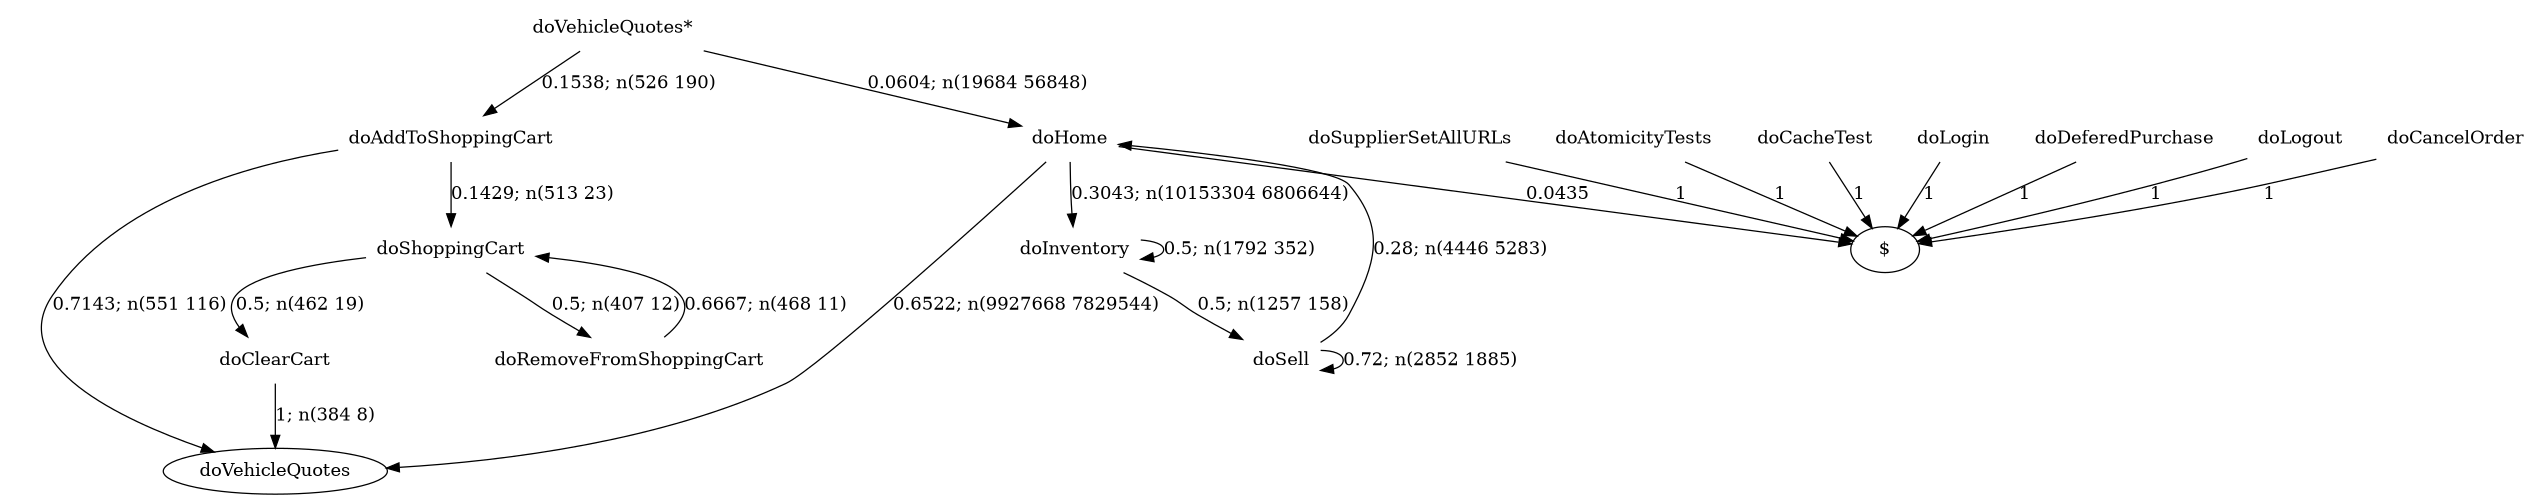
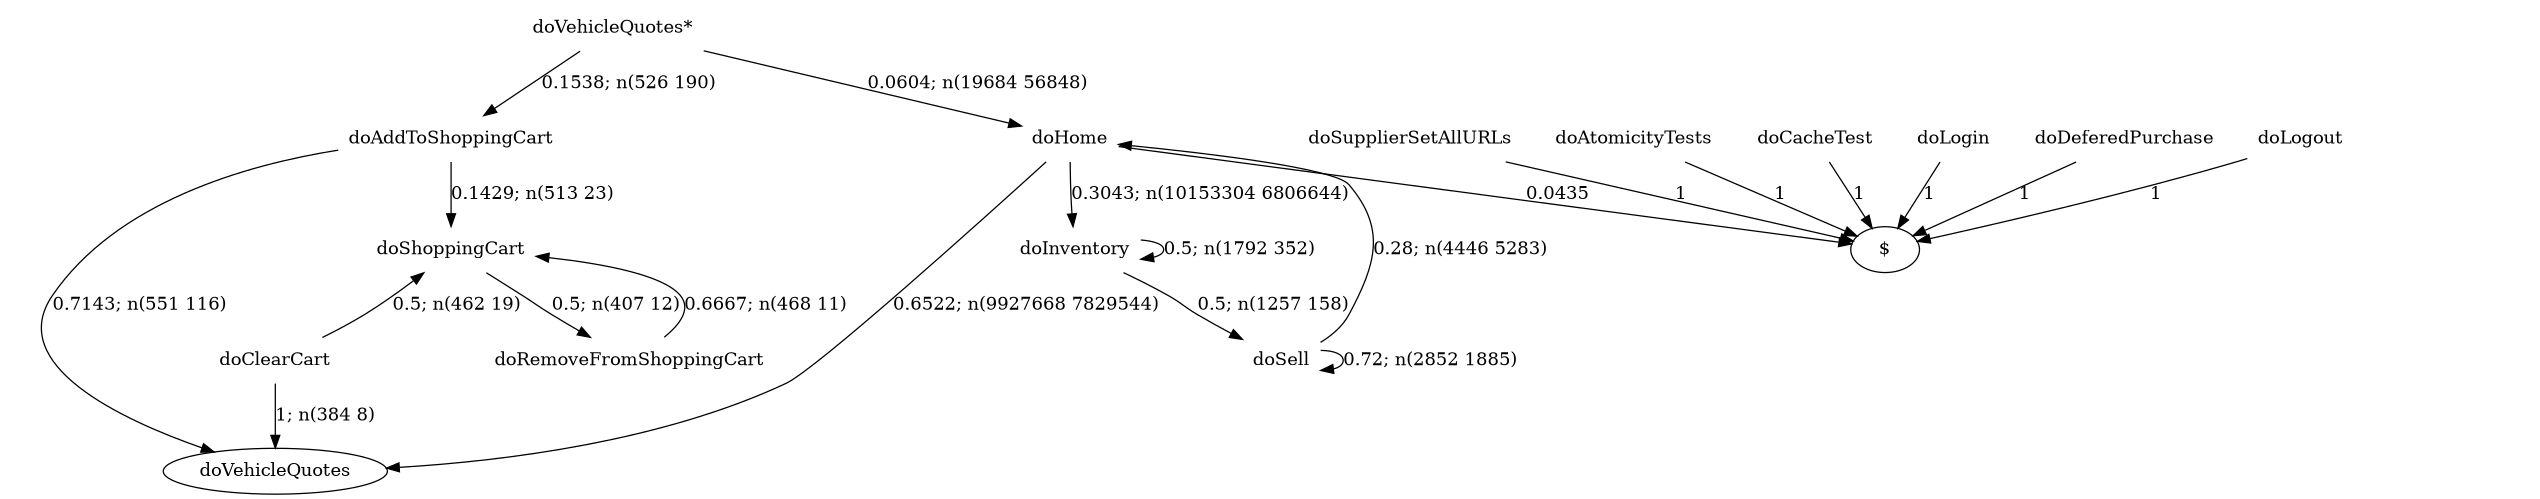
  digraph {
    node [shape=none]
    edge [style=solid]
    n1 [label="doVehicleQuotes*"]
    n2 [label=doAddToShoppingCart]
    n3 [label=doHome]
    doVehicleQuotes [shape=""]
    n5 [label=doShoppingCart]
    "$" [shape=""]
    n7 [label=doInventory]
    n8 [label=doSupplierSetAllURLs]
    n9 [label=doAtomicityTests]
    n10 [label=doCacheTest]
    n11 [label=doLogin]
    n12 [label=doClearCart]
    n13 [label=doRemoveFromShoppingCart]
    n14 [label=doDeferedPurchase]
    n15 [label=doSell]
    n16 [label=doLogout]
-   n17 [label=doCancelOrder]
    n1 -> n2 [label="0.1538; n(526 190)"]
    n1 -> n3 [label="0.0604; n(19684 56848)"]
    n2 -> doVehicleQuotes [label="0.7143; n(551 116)"]
    n2 -> n5 [label="0.1429; n(513 23)"]
    n3 -> doVehicleQuotes [label="0.6522; n(9927668 7829544)"]
    n3 -> "$" [label=0.0435]
    n3 -> n7 [label="0.3043; n(10153304 6806644)"]
-   n5 -> n12 [label="0.5; n(462 19)"]
+   n12 -> n5 [label="0.5; n(462 19)"]
    n5 -> n13 [label="0.5; n(407 12)"]
    n7 -> n7 [label="0.5; n(1792 352)"]
    n7 -> n15 [label="0.5; n(1257 158)"]
    n8 -> "$" [label=1]
    n9 -> "$" [label=1]
    n10 -> "$" [label=1]
    n11 -> "$" [label=1]
    n12 -> doVehicleQuotes [label="1; n(384 8)"]
    n13 -> n5 [label="0.6667; n(468 11)"]
    n14 -> "$" [label=1]
    n15 -> n3 [label="0.28; n(4446 5283)"]
    n15 -> n15 [label="0.72; n(2852 1885)"]
    n16 -> "$" [label=1]
-   n17 -> "$" [label=1]
  }
